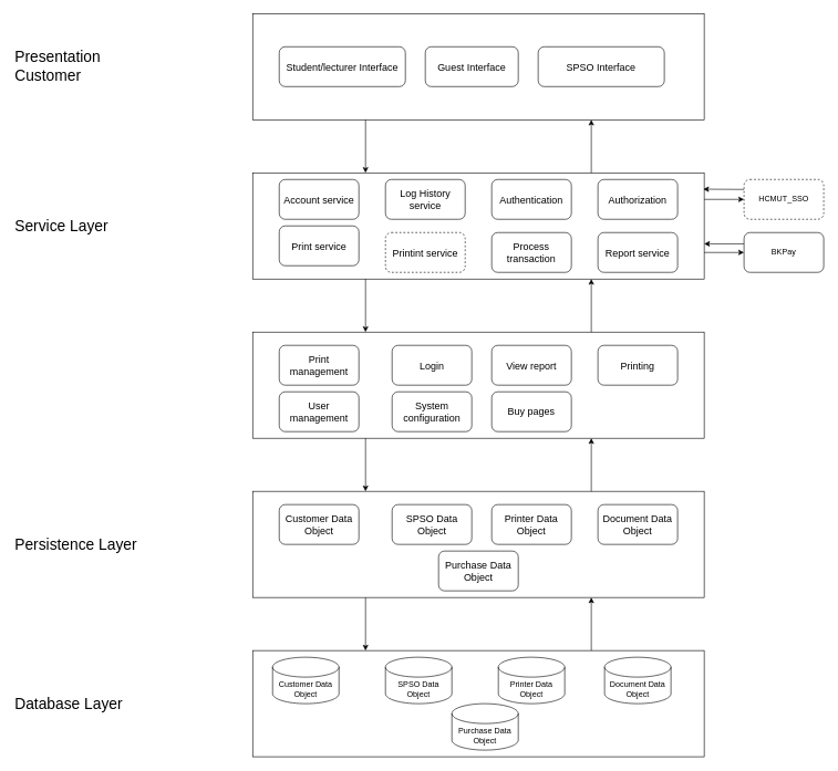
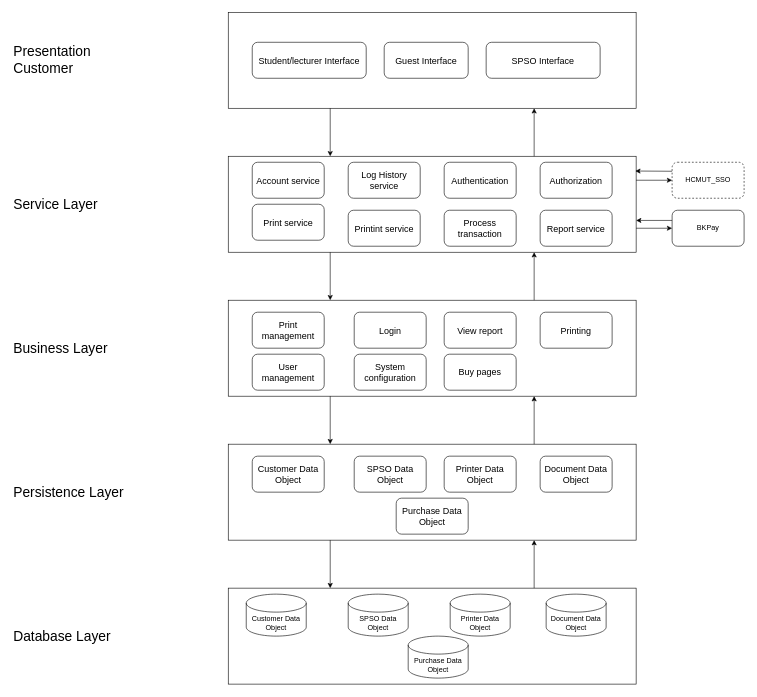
  <mxCell id="0" />
  <mxCell id="1" parent="0" />
  <mxCell id="2" value="" style="rounded=0;whiteSpace=wrap;html=1;" vertex="1" parent="1"><mxGeometry x="380" y="20" width="680" height="160" as="geometry" /></mxCell>
  <mxCell id="3" value="" style="rounded=0;whiteSpace=wrap;html=1;" vertex="1" parent="1"><mxGeometry x="380" y="260" width="680" height="160" as="geometry" /></mxCell>
  <mxCell id="4" value="" style="rounded=0;whiteSpace=wrap;html=1;" vertex="1" parent="1"><mxGeometry x="380" y="500" width="680" height="160" as="geometry" /></mxCell>
  <mxCell id="5" value="" style="rounded=0;whiteSpace=wrap;html=1;" vertex="1" parent="1"><mxGeometry x="380" y="740" width="680" height="160" as="geometry" /></mxCell>
  <mxCell id="6" value="&lt;font style=&quot;font-size: 23px;&quot;&gt;Presentation Customer&lt;/font&gt;" style="text;html=1;align=left;verticalAlign=middle;whiteSpace=wrap;rounded=0;" vertex="1" parent="1"><mxGeometry x="20" y="55" width="200" height="90" as="geometry" /></mxCell>
+ <mxCell id="7" value="&lt;span style=&quot;font-size: 23px;&quot;&gt;Business Layer&lt;/span&gt;" style="text;html=1;align=left;verticalAlign=middle;whiteSpace=wrap;rounded=0;" vertex="1" parent="1"><mxGeometry x="20" y="535" width="190" height="90" as="geometry" /></mxCell>
  <mxCell id="8" value="&lt;span style=&quot;font-size: 23px;&quot;&gt;Persistence Layer&lt;/span&gt;" style="text;html=1;align=left;verticalAlign=middle;whiteSpace=wrap;rounded=0;" vertex="1" parent="1"><mxGeometry x="20" y="775" width="190" height="90" as="geometry" /></mxCell>
  <mxCell id="9" value="&lt;span style=&quot;font-size: 23px;&quot;&gt;Database Layer&lt;/span&gt;" style="text;html=1;align=left;verticalAlign=middle;whiteSpace=wrap;rounded=0;" vertex="1" parent="1"><mxGeometry x="20" y="1015" width="190" height="90" as="geometry" /></mxCell>
  <mxCell id="10" value="&lt;font style=&quot;font-size: 15px;&quot;&gt;Student/lecturer Interface&lt;/font&gt;" style="rounded=1;whiteSpace=wrap;html=1;" vertex="1" parent="1"><mxGeometry x="420" y="70" width="190" height="60" as="geometry" /></mxCell>
  <mxCell id="11" value="&lt;span style=&quot;font-size: 15px;&quot;&gt;SPSO Interface&lt;/span&gt;" style="rounded=1;whiteSpace=wrap;html=1;" vertex="1" parent="1"><mxGeometry x="810" y="70" width="190" height="60" as="geometry" /></mxCell>
  <mxCell id="12" value="&lt;span style=&quot;font-size: 15px;&quot;&gt;Account service&lt;/span&gt;" style="rounded=1;whiteSpace=wrap;html=1;" vertex="1" parent="1"><mxGeometry x="420" y="270" width="120" height="60" as="geometry" /></mxCell>
  <mxCell id="13" value="&lt;span style=&quot;font-size: 15px;&quot;&gt;Print service&lt;/span&gt;" style="rounded=1;whiteSpace=wrap;html=1;" vertex="1" parent="1"><mxGeometry x="420" y="340" width="120" height="60" as="geometry" /></mxCell>
  <mxCell id="14" value="&lt;span style=&quot;font-size: 15px;&quot;&gt;Log History service&lt;/span&gt;" style="rounded=1;whiteSpace=wrap;html=1;" vertex="1" parent="1"><mxGeometry x="580" y="270" width="120" height="60" as="geometry" /></mxCell>
  <mxCell id="15" value="&lt;span style=&quot;font-size: 15px;&quot;&gt;Authentication&lt;/span&gt;" style="rounded=1;whiteSpace=wrap;html=1;" vertex="1" parent="1"><mxGeometry x="740" y="270" width="120" height="60" as="geometry" /></mxCell>
  <mxCell id="16" value="" style="rounded=0;whiteSpace=wrap;html=1;" vertex="1" parent="1"><mxGeometry x="380" y="980" width="680" height="160" as="geometry" /></mxCell>
  <mxCell id="17" value="&lt;span style=&quot;font-size: 23px;&quot;&gt;Service Layer&lt;/span&gt;" style="text;html=1;align=left;verticalAlign=middle;whiteSpace=wrap;rounded=0;" vertex="1" parent="1"><mxGeometry x="20" y="295" width="190" height="90" as="geometry" /></mxCell>
  <mxCell id="18" value="&lt;span style=&quot;font-size: 15px;&quot;&gt;Authorization&lt;/span&gt;" style="rounded=1;whiteSpace=wrap;html=1;" vertex="1" parent="1"><mxGeometry x="900" y="270" width="120" height="60" as="geometry" /></mxCell>
- <mxCell id="19" value="&lt;span style=&quot;font-size: 15px;&quot;&gt;Printint service&lt;/span&gt;" style="rounded=1;whiteSpace=wrap;html=1;dashed=1;" vertex="1" parent="1"><mxGeometry x="580" y="350" width="120" height="60" as="geometry" /></mxCell>
+ <mxCell id="19" value="&lt;span style=&quot;font-size: 15px;&quot;&gt;Printint service&lt;/span&gt;" style="rounded=1;whiteSpace=wrap;html=1;" vertex="1" parent="1"><mxGeometry x="580" y="350" width="120" height="60" as="geometry" /></mxCell>
  <mxCell id="20" value="&lt;span style=&quot;font-size: 15px;&quot;&gt;Process transaction&lt;/span&gt;" style="rounded=1;whiteSpace=wrap;html=1;" vertex="1" parent="1"><mxGeometry x="740" y="350" width="120" height="60" as="geometry" /></mxCell>
  <mxCell id="21" value="&lt;font style=&quot;font-size: 15px; font-weight: normal;&quot;&gt;Print management&lt;/font&gt;" style="rounded=1;whiteSpace=wrap;html=1;fontStyle=1" vertex="1" parent="1"><mxGeometry x="420" y="520" width="120" height="60" as="geometry" /></mxCell>
  <mxCell id="22" value="&lt;font style=&quot;font-size: 15px;&quot;&gt;Report service&lt;/font&gt;" style="rounded=1;whiteSpace=wrap;html=1;" vertex="1" parent="1"><mxGeometry x="900" y="350" width="120" height="60" as="geometry" /></mxCell>
  <mxCell id="23" value="&lt;span style=&quot;font-size: 15px;&quot;&gt;Login&lt;/span&gt;" style="rounded=1;whiteSpace=wrap;html=1;" vertex="1" parent="1"><mxGeometry x="590" y="520" width="120" height="60" as="geometry" /></mxCell>
  <mxCell id="24" value="&lt;font style=&quot;font-size: 15px;&quot;&gt;View report&lt;/font&gt;" style="rounded=1;whiteSpace=wrap;html=1;" vertex="1" parent="1"><mxGeometry x="740" y="520" width="120" height="60" as="geometry" /></mxCell>
  <mxCell id="25" value="&lt;span style=&quot;font-size: 15px;&quot;&gt;Printing&lt;/span&gt;" style="rounded=1;whiteSpace=wrap;html=1;" vertex="1" parent="1"><mxGeometry x="900" y="520" width="120" height="60" as="geometry" /></mxCell>
  <mxCell id="26" value="&lt;font style=&quot;font-size: 15px;&quot;&gt;User management&lt;/font&gt;" style="rounded=1;whiteSpace=wrap;html=1;" vertex="1" parent="1"><mxGeometry x="420" y="590" width="120" height="60" as="geometry" /></mxCell>
  <mxCell id="27" value="&lt;font style=&quot;font-size: 15px;&quot;&gt;System configuration&lt;/font&gt;" style="rounded=1;whiteSpace=wrap;html=1;" vertex="1" parent="1"><mxGeometry x="590" y="590" width="120" height="60" as="geometry" /></mxCell>
  <mxCell id="28" value="&lt;font style=&quot;font-size: 15px;&quot;&gt;Buy pages&lt;/font&gt;" style="rounded=1;whiteSpace=wrap;html=1;" vertex="1" parent="1"><mxGeometry x="740" y="590" width="120" height="60" as="geometry" /></mxCell>
  <mxCell id="29" value="&lt;font style=&quot;font-size: 15px;&quot;&gt;Customer Data Object&lt;/font&gt;" style="rounded=1;whiteSpace=wrap;html=1;" vertex="1" parent="1"><mxGeometry x="420" y="760" width="120" height="60" as="geometry" /></mxCell>
  <mxCell id="30" value="&lt;font style=&quot;font-size: 15px;&quot;&gt;SPSO Data Object&lt;/font&gt;" style="rounded=1;whiteSpace=wrap;html=1;" vertex="1" parent="1"><mxGeometry x="590" y="760" width="120" height="60" as="geometry" /></mxCell>
  <mxCell id="31" value="&lt;font style=&quot;font-size: 15px;&quot;&gt;Printer Data Object&lt;/font&gt;" style="rounded=1;whiteSpace=wrap;html=1;" vertex="1" parent="1"><mxGeometry x="740" y="760" width="120" height="60" as="geometry" /></mxCell>
  <mxCell id="32" value="&lt;font style=&quot;font-size: 15px;&quot;&gt;Purchase Data Object&lt;/font&gt;" style="rounded=1;whiteSpace=wrap;html=1;" vertex="1" parent="1"><mxGeometry x="660" y="830" width="120" height="60" as="geometry" /></mxCell>
  <mxCell id="33" value="&lt;span style=&quot;font-size: 15px;&quot;&gt;Document Data Object&lt;/span&gt;" style="rounded=1;whiteSpace=wrap;html=1;" vertex="1" parent="1"><mxGeometry x="900" y="760" width="120" height="60" as="geometry" /></mxCell>
  <mxCell id="34" value="Customer Data Object" style="shape=cylinder3;whiteSpace=wrap;html=1;boundedLbl=1;backgroundOutline=1;size=15;" vertex="1" parent="1"><mxGeometry x="410" y="990" width="100" height="70" as="geometry" /></mxCell>
  <mxCell id="35" value="SPSO Data Object" style="shape=cylinder3;whiteSpace=wrap;html=1;boundedLbl=1;backgroundOutline=1;size=15;" vertex="1" parent="1"><mxGeometry x="580" y="990" width="100" height="70" as="geometry" /></mxCell>
  <mxCell id="36" value="Printer Data Object" style="shape=cylinder3;whiteSpace=wrap;html=1;boundedLbl=1;backgroundOutline=1;size=15;" vertex="1" parent="1"><mxGeometry x="750" y="990" width="100" height="70" as="geometry" /></mxCell>
  <mxCell id="37" value="Document Data Object" style="shape=cylinder3;whiteSpace=wrap;html=1;boundedLbl=1;backgroundOutline=1;size=15;" vertex="1" parent="1"><mxGeometry x="910" y="990" width="100" height="70" as="geometry" /></mxCell>
  <mxCell id="38" value="Purchase Data Object" style="shape=cylinder3;whiteSpace=wrap;html=1;boundedLbl=1;backgroundOutline=1;size=15;" vertex="1" parent="1"><mxGeometry x="680" y="1060" width="100" height="70" as="geometry" /></mxCell>
  <mxCell id="39" value="" style="endArrow=classic;html=1;rounded=0;exitX=0.75;exitY=0;exitDx=0;exitDy=0;entryX=0.75;entryY=1;entryDx=0;entryDy=0;" edge="1" parent="1" source="3" target="2"><mxGeometry width="50" height="50" relative="1" as="geometry"><mxPoint x="370" y="130" as="sourcePoint" /><mxPoint x="420" y="80" as="targetPoint" /></mxGeometry></mxCell>
  <mxCell id="40" value="" style="endArrow=classic;html=1;rounded=0;exitX=0.25;exitY=1;exitDx=0;exitDy=0;entryX=0.25;entryY=0;entryDx=0;entryDy=0;" edge="1" parent="1" source="2" target="3"><mxGeometry width="50" height="50" relative="1" as="geometry"><mxPoint x="370" y="240" as="sourcePoint" /><mxPoint x="420" y="190" as="targetPoint" /></mxGeometry></mxCell>
  <mxCell id="41" value="" style="endArrow=classic;html=1;rounded=0;exitX=0.25;exitY=1;exitDx=0;exitDy=0;entryX=0.25;entryY=0;entryDx=0;entryDy=0;" edge="1" parent="1" source="3" target="4"><mxGeometry width="50" height="50" relative="1" as="geometry"><mxPoint x="370" y="470" as="sourcePoint" /><mxPoint x="420" y="420" as="targetPoint" /></mxGeometry></mxCell>
  <mxCell id="42" value="" style="endArrow=classic;html=1;rounded=0;exitX=0.75;exitY=0;exitDx=0;exitDy=0;entryX=0.75;entryY=1;entryDx=0;entryDy=0;" edge="1" parent="1" source="4" target="3"><mxGeometry width="50" height="50" relative="1" as="geometry"><mxPoint x="370" y="470" as="sourcePoint" /><mxPoint x="420" y="420" as="targetPoint" /></mxGeometry></mxCell>
  <mxCell id="43" value="" style="endArrow=classic;html=1;rounded=0;exitX=0.25;exitY=1;exitDx=0;exitDy=0;entryX=0.25;entryY=0;entryDx=0;entryDy=0;" edge="1" parent="1" source="4" target="5"><mxGeometry width="50" height="50" relative="1" as="geometry"><mxPoint x="370" y="470" as="sourcePoint" /><mxPoint x="420" y="420" as="targetPoint" /></mxGeometry></mxCell>
  <mxCell id="44" value="" style="endArrow=classic;html=1;rounded=0;exitX=0.75;exitY=0;exitDx=0;exitDy=0;entryX=0.75;entryY=1;entryDx=0;entryDy=0;" edge="1" parent="1" source="5" target="4"><mxGeometry width="50" height="50" relative="1" as="geometry"><mxPoint x="370" y="470" as="sourcePoint" /><mxPoint x="420" y="420" as="targetPoint" /></mxGeometry></mxCell>
  <mxCell id="45" value="" style="endArrow=classic;html=1;rounded=0;exitX=0.25;exitY=1;exitDx=0;exitDy=0;entryX=0.25;entryY=0;entryDx=0;entryDy=0;" edge="1" parent="1" source="5" target="16"><mxGeometry width="50" height="50" relative="1" as="geometry"><mxPoint x="370" y="1020" as="sourcePoint" /><mxPoint x="420" y="970" as="targetPoint" /></mxGeometry></mxCell>
  <mxCell id="46" value="" style="endArrow=classic;html=1;rounded=0;entryX=0.75;entryY=1;entryDx=0;entryDy=0;exitX=0.75;exitY=0;exitDx=0;exitDy=0;" edge="1" parent="1" source="16" target="5"><mxGeometry width="50" height="50" relative="1" as="geometry"><mxPoint x="370" y="1020" as="sourcePoint" /><mxPoint x="420" y="970" as="targetPoint" /></mxGeometry></mxCell>
  <mxCell id="47" value="&lt;font style=&quot;font-size: 15px;&quot;&gt;Guest Interface&lt;/font&gt;" style="rounded=1;whiteSpace=wrap;html=1;" vertex="1" parent="1"><mxGeometry x="640" y="70" width="140" height="60" as="geometry" /></mxCell>
  <mxCell id="48" value="HCMUT_SSO" style="rounded=1;whiteSpace=wrap;html=1;dashed=1;" vertex="1" parent="1"><mxGeometry x="1120" y="270" width="120" height="60" as="geometry" /></mxCell>
  <mxCell id="49" value="BKPay" style="rounded=1;whiteSpace=wrap;html=1;" vertex="1" parent="1"><mxGeometry x="1120" y="350" width="120" height="60" as="geometry" /></mxCell>
  <mxCell id="50" value="" style="endArrow=classic;html=1;rounded=0;exitX=0;exitY=0.25;exitDx=0;exitDy=0;entryX=0.998;entryY=0.154;entryDx=0;entryDy=0;entryPerimeter=0;" edge="1" parent="1" source="48" target="3"><mxGeometry width="50" height="50" relative="1" as="geometry"><mxPoint x="660" y="480" as="sourcePoint" /><mxPoint x="710" y="430" as="targetPoint" /></mxGeometry></mxCell>
  <mxCell id="51" value="" style="endArrow=classic;html=1;rounded=0;exitX=1;exitY=0.25;exitDx=0;exitDy=0;entryX=0;entryY=0.5;entryDx=0;entryDy=0;" edge="1" parent="1" source="3" target="48"><mxGeometry width="50" height="50" relative="1" as="geometry"><mxPoint x="660" y="480" as="sourcePoint" /><mxPoint x="710" y="430" as="targetPoint" /></mxGeometry></mxCell>
  <mxCell id="52" value="" style="endArrow=classic;html=1;rounded=0;exitX=0;exitY=0.5;exitDx=0;exitDy=0;entryX=1;entryY=0.75;entryDx=0;entryDy=0;" edge="1" parent="1"><mxGeometry width="50" height="50" relative="1" as="geometry"><mxPoint x="1120" y="367" as="sourcePoint" /><mxPoint x="1060" y="367" as="targetPoint" /></mxGeometry></mxCell>
  <mxCell id="53" value="" style="endArrow=classic;html=1;rounded=0;exitX=1;exitY=0.75;exitDx=0;exitDy=0;entryX=0;entryY=0.5;entryDx=0;entryDy=0;" edge="1" parent="1" source="3" target="49"><mxGeometry width="50" height="50" relative="1" as="geometry"><mxPoint x="660" y="480" as="sourcePoint" /><mxPoint x="710" y="430" as="targetPoint" /></mxGeometry></mxCell>
